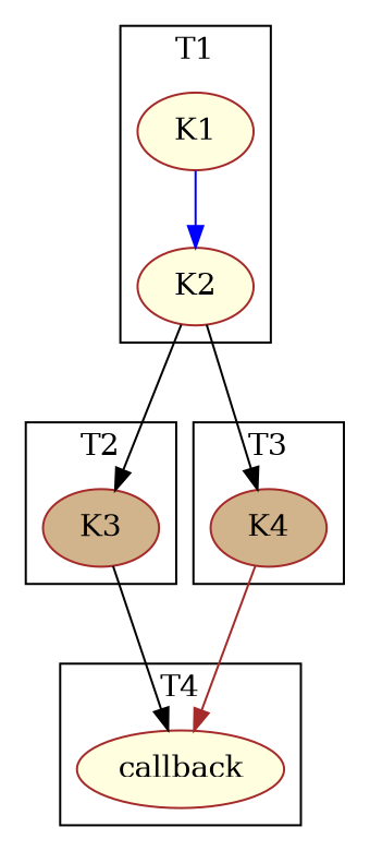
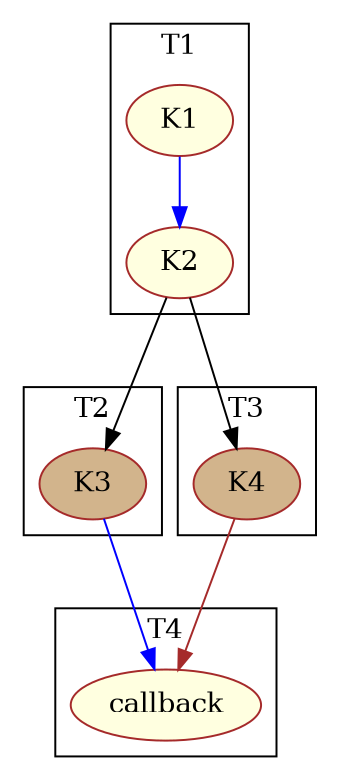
  digraph {
    compound=true
    node [color=brown fillcolor=lightyellow style=filled]
    edge [color=blue minlen=2]
    n1 [fillcolor=tan label=K3]
    n2 [label=K1]
    n3 [label=K2]
    n4 [fillcolor=tan label=K4]
    n5 [label=callback]
    subgraph cluster_1 {
      label=T2
      n1
    }
    subgraph cluster_2 {
      label=T1
      n2
      n3
    }
    subgraph cluster_3 {
      label=T3
      n4
    }
    subgraph cluster_4 {
      label=T4
      n5
    }
-   n1 -> n5 [color=black]
+   n1 -> n5
    n2 -> n3 [minlen=""]
    n3 -> n1 [color=black]
    n3 -> n4 [color=black]
    n4 -> n5 [color=brown]
  }
